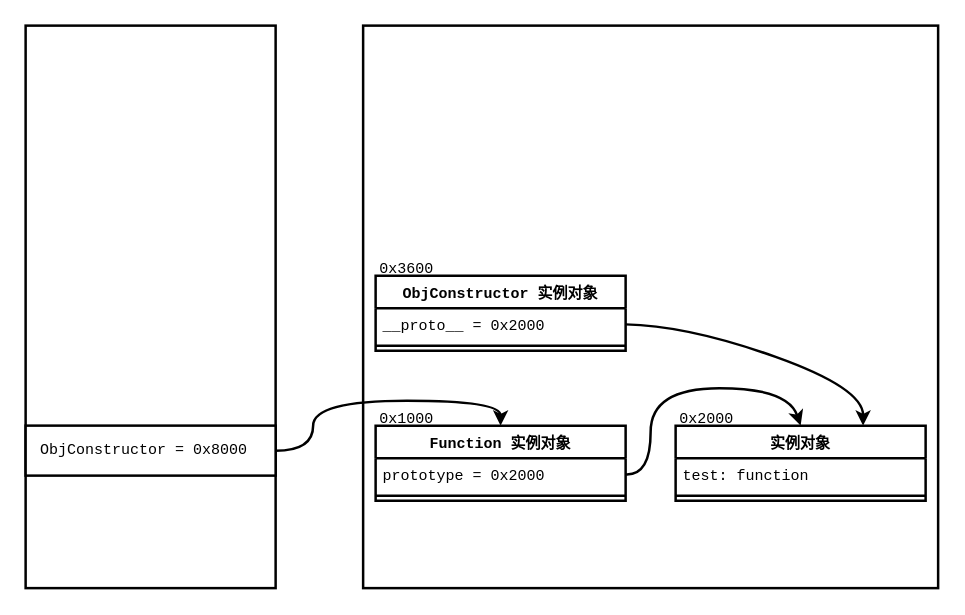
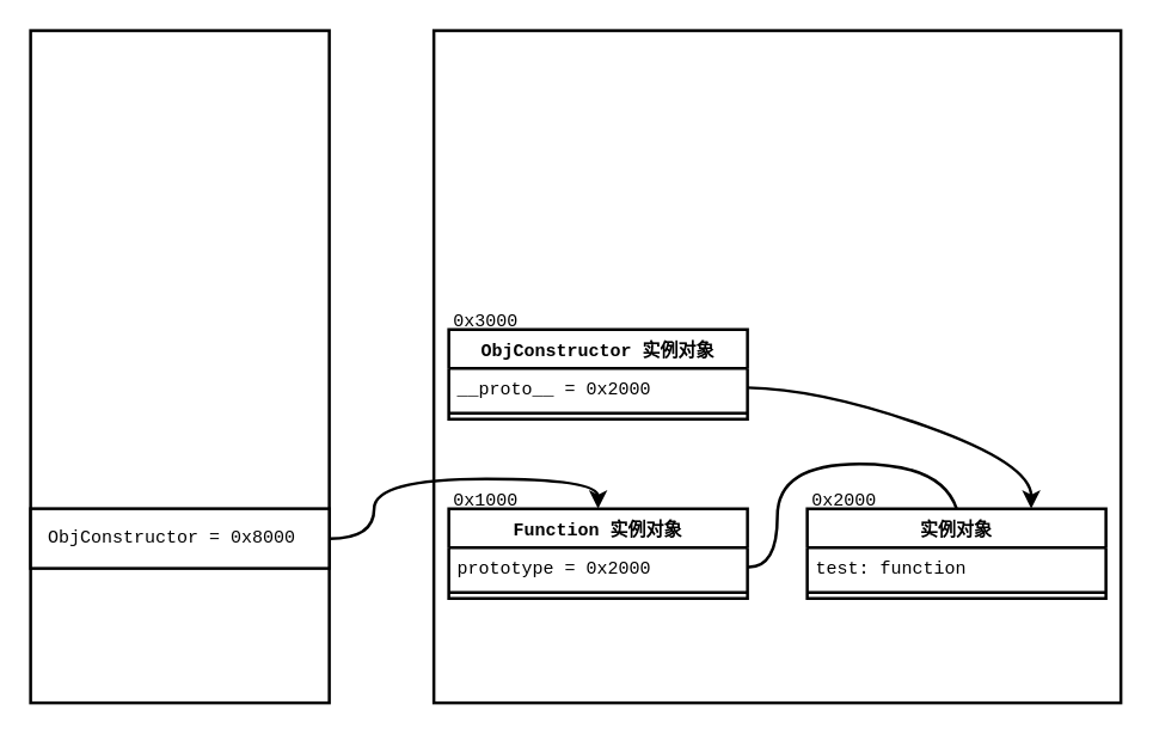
  <mxCell id="0" />
  <mxCell id="1" parent="0" />
  <mxCell id="2" value="" style="rounded=0;whiteSpace=wrap;html=1;fontFamily=Courier New;strokeWidth=2;" vertex="1" parent="1"><mxGeometry x="20" y="20" width="200" height="450" as="geometry" /></mxCell>
  <mxCell id="3" value="" style="rounded=0;whiteSpace=wrap;html=1;fontFamily=Courier New;strokeWidth=2;" vertex="1" parent="1"><mxGeometry x="290" y="20" width="460" height="450" as="geometry" /></mxCell>
  <mxCell id="4" value="ObjConstructor = 0x8000" style="rounded=0;whiteSpace=wrap;html=1;fontFamily=Courier New;align=left;spacingLeft=10;strokeWidth=2;" vertex="1" parent="1"><mxGeometry x="20" y="340" width="200" height="40" as="geometry" /></mxCell>
  <mxCell id="5" value="Function 实例对象" style="swimlane;fontStyle=1;align=center;verticalAlign=top;childLayout=stackLayout;horizontal=1;startSize=26;horizontalStack=0;resizeParent=1;resizeParentMax=0;resizeLast=0;collapsible=1;marginBottom=0;fontFamily=Courier New;strokeWidth=2;" vertex="1" parent="1"><mxGeometry x="300" y="340" width="200" height="60" as="geometry" /></mxCell>
  <mxCell id="6" value="prototype = 0x2000" style="text;strokeColor=none;fillColor=none;align=left;verticalAlign=top;spacingLeft=4;spacingRight=4;overflow=hidden;rotatable=0;points=[[0,0.5],[1,0.5]];portConstraint=eastwest;fontFamily=Courier New;strokeWidth=2;" vertex="1" parent="5"><mxGeometry y="26" width="200" height="26" as="geometry" /></mxCell>
  <mxCell id="7" value="" style="line;strokeWidth=2;fillColor=none;align=left;verticalAlign=middle;spacingTop=-1;spacingLeft=3;spacingRight=3;rotatable=0;labelPosition=right;points=[];portConstraint=eastwest;fontFamily=Courier New;" vertex="1" parent="5"><mxGeometry y="52" width="200" height="8" as="geometry" /></mxCell>
  <mxCell id="8" value="实例对象" style="swimlane;fontStyle=1;align=center;verticalAlign=top;childLayout=stackLayout;horizontal=1;startSize=26;horizontalStack=0;resizeParent=1;resizeParentMax=0;resizeLast=0;collapsible=1;marginBottom=0;fontFamily=Courier New;strokeWidth=2;" vertex="1" parent="1"><mxGeometry x="540" y="340" width="200" height="60" as="geometry" /></mxCell>
  <mxCell id="9" value="test: function" style="text;strokeColor=none;fillColor=none;align=left;verticalAlign=top;spacingLeft=4;spacingRight=4;overflow=hidden;rotatable=0;points=[[0,0.5],[1,0.5]];portConstraint=eastwest;fontFamily=Courier New;strokeWidth=2;" vertex="1" parent="8"><mxGeometry y="26" width="200" height="26" as="geometry" /></mxCell>
  <mxCell id="10" value="" style="line;strokeWidth=2;fillColor=none;align=left;verticalAlign=middle;spacingTop=-1;spacingLeft=3;spacingRight=3;rotatable=0;labelPosition=right;points=[];portConstraint=eastwest;fontFamily=Courier New;" vertex="1" parent="8"><mxGeometry y="52" width="200" height="8" as="geometry" /></mxCell>
  <mxCell id="11" value="" style="curved=1;endArrow=classic;html=1;rounded=0;fontFamily=Courier New;exitX=1;exitY=0.5;exitDx=0;exitDy=0;entryX=0.5;entryY=0;entryDx=0;entryDy=0;strokeWidth=2;" edge="1" parent="1" source="4" target="5"><mxGeometry width="50" height="50" relative="1" as="geometry"><mxPoint x="220" y="360" as="sourcePoint" /><mxPoint x="450" y="230" as="targetPoint" /><Array as="points"><mxPoint x="250" y="360" /><mxPoint x="250" y="320" /><mxPoint x="400" y="320" /></Array></mxGeometry></mxCell>
- <mxCell id="12" value="" style="curved=1;endArrow=classic;html=1;rounded=0;fontFamily=Courier New;exitX=1;exitY=0.5;exitDx=0;exitDy=0;entryX=0.5;entryY=0;entryDx=0;entryDy=0;strokeWidth=2;" edge="1" parent="1" source="6" target="8"><mxGeometry width="50" height="50" relative="1" as="geometry"><mxPoint x="400" y="280" as="sourcePoint" /><mxPoint x="450" y="230" as="targetPoint" /><Array as="points"><mxPoint x="520" y="380" /><mxPoint x="520" y="310" /><mxPoint x="630" y="310" /></Array></mxGeometry></mxCell>
+ <mxCell id="12" value="" style="curved=1;endArrow=none;html=1;rounded=0;fontFamily=Courier New;exitX=1;exitY=0.5;exitDx=0;exitDy=0;entryX=0.5;entryY=0;entryDx=0;entryDy=0;strokeWidth=2;" edge="1" parent="1" source="6" target="8"><mxGeometry width="50" height="50" relative="1" as="geometry"><mxPoint x="400" y="280" as="sourcePoint" /><mxPoint x="450" y="230" as="targetPoint" /><Array as="points"><mxPoint x="520" y="380" /><mxPoint x="520" y="310" /><mxPoint x="630" y="310" /></Array></mxGeometry></mxCell>
  <mxCell id="13" value="ObjConstructor 实例对象" style="swimlane;fontStyle=1;align=center;verticalAlign=top;childLayout=stackLayout;horizontal=1;startSize=26;horizontalStack=0;resizeParent=1;resizeParentMax=0;resizeLast=0;collapsible=1;marginBottom=0;fontFamily=Courier New;strokeWidth=2;" vertex="1" parent="1"><mxGeometry x="300" y="220" width="200" height="60" as="geometry" /></mxCell>
  <mxCell id="14" value="__proto__ = 0x2000" style="text;strokeColor=none;fillColor=none;align=left;verticalAlign=top;spacingLeft=4;spacingRight=4;overflow=hidden;rotatable=0;points=[[0,0.5],[1,0.5]];portConstraint=eastwest;fontFamily=Courier New;strokeWidth=2;" vertex="1" parent="13"><mxGeometry y="26" width="200" height="26" as="geometry" /></mxCell>
  <mxCell id="15" value="" style="line;strokeWidth=2;fillColor=none;align=left;verticalAlign=middle;spacingTop=-1;spacingLeft=3;spacingRight=3;rotatable=0;labelPosition=right;points=[];portConstraint=eastwest;fontFamily=Courier New;" vertex="1" parent="13"><mxGeometry y="52" width="200" height="8" as="geometry" /></mxCell>
  <mxCell id="16" value="" style="curved=1;endArrow=classic;html=1;rounded=0;fontFamily=Courier New;exitX=1;exitY=0.5;exitDx=0;exitDy=0;entryX=0.75;entryY=0;entryDx=0;entryDy=0;strokeWidth=2;" edge="1" parent="1" source="14" target="8"><mxGeometry width="50" height="50" relative="1" as="geometry"><mxPoint x="400" y="280" as="sourcePoint" /><mxPoint x="450" y="230" as="targetPoint" /><Array as="points"><mxPoint x="550" y="260" /><mxPoint x="690" y="310" /></Array></mxGeometry></mxCell>
  <mxCell id="17" value="0x1000" style="text;html=1;strokeColor=none;fillColor=none;align=center;verticalAlign=middle;whiteSpace=wrap;rounded=0;fontFamily=Courier New;strokeWidth=2;" vertex="1" parent="1"><mxGeometry x="300" y="330" width="50" height="10" as="geometry" /></mxCell>
  <mxCell id="18" value="0x2000" style="text;html=1;strokeColor=none;fillColor=none;align=center;verticalAlign=middle;whiteSpace=wrap;rounded=0;fontFamily=Courier New;strokeWidth=2;" vertex="1" parent="1"><mxGeometry x="540" y="330" width="50" height="10" as="geometry" /></mxCell>
- <mxCell id="19" value="0x3600" style="text;html=1;strokeColor=none;fillColor=none;align=center;verticalAlign=middle;whiteSpace=wrap;rounded=0;fontFamily=Courier New;strokeWidth=2;" vertex="1" parent="1"><mxGeometry x="300" y="210" width="50" height="10" as="geometry" /></mxCell>
+ <mxCell id="19" value="0x3000" style="text;html=1;strokeColor=none;fillColor=none;align=center;verticalAlign=middle;whiteSpace=wrap;rounded=0;fontFamily=Courier New;strokeWidth=2;" vertex="1" parent="1"><mxGeometry x="300" y="210" width="50" height="10" as="geometry" /></mxCell>
